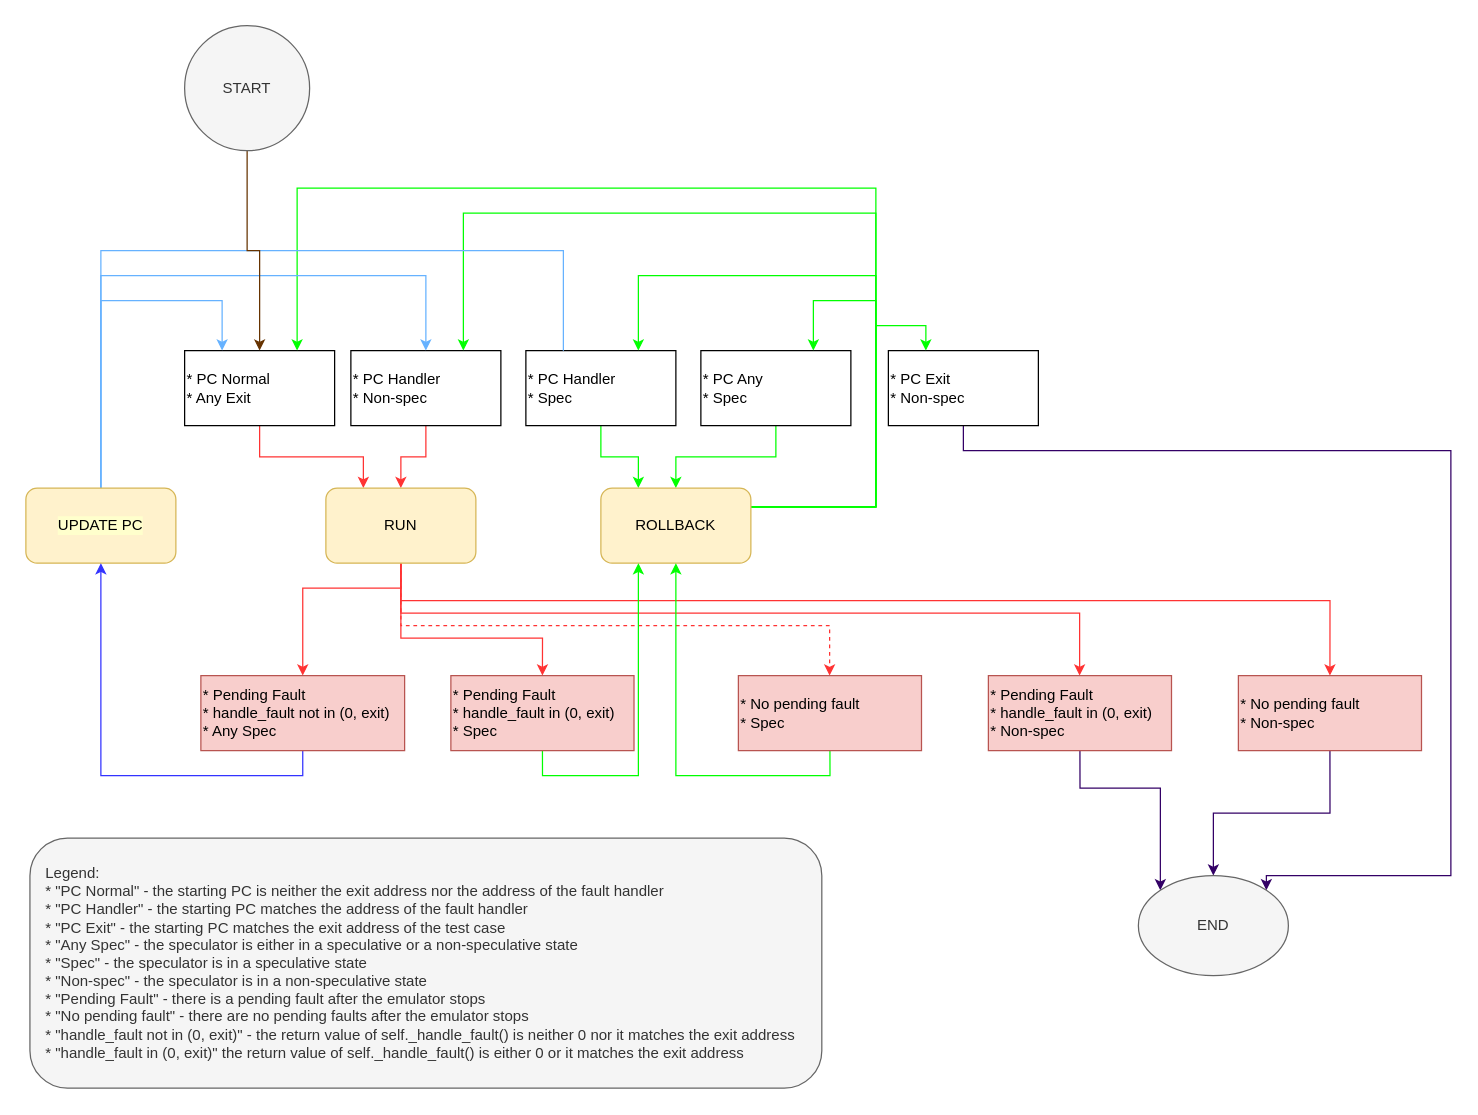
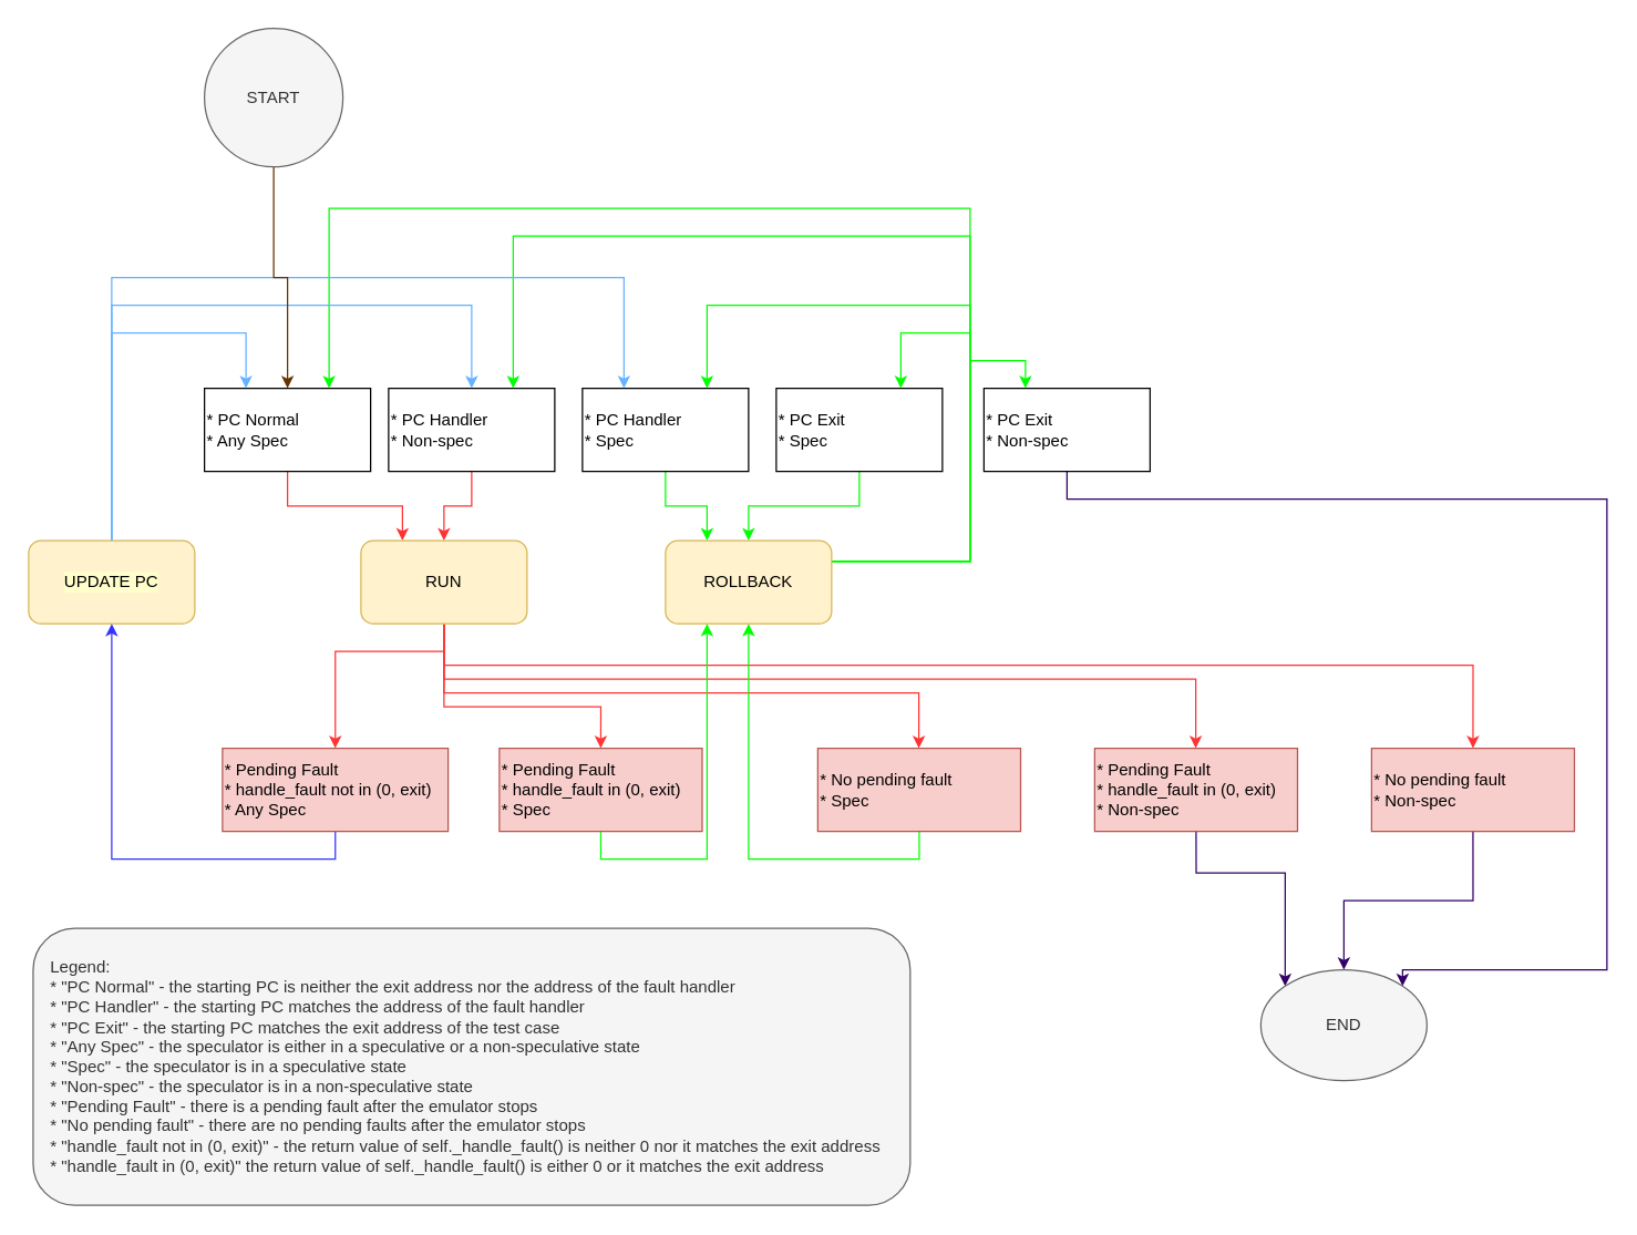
  <mxCell id="0" />
  <mxCell id="1" parent="0" />
  <mxCell id="2" style="edgeStyle=orthogonalEdgeStyle;rounded=0;orthogonalLoop=1;jettySize=auto;html=1;exitX=0.5;exitY=1;exitDx=0;exitDy=0;entryX=0.25;entryY=0;entryDx=0;entryDy=0;strokeColor=#FF3333;" edge="1" parent="1" source="3" target="17"><mxGeometry relative="1" as="geometry" /></mxCell>
- <mxCell id="3" value="* PC Normal&lt;br&gt;* Any Exit" style="rounded=0;whiteSpace=wrap;html=1;align=left;" vertex="1" parent="1"><mxGeometry x="147" y="280" width="120" height="60" as="geometry" /></mxCell>
+ <mxCell id="3" value="* PC Normal&lt;br&gt;* Any Spec" style="rounded=0;whiteSpace=wrap;html=1;align=left;" vertex="1" parent="1"><mxGeometry x="147" y="280" width="120" height="60" as="geometry" /></mxCell>
  <mxCell id="4" style="edgeStyle=orthogonalEdgeStyle;rounded=0;orthogonalLoop=1;jettySize=auto;html=1;exitX=0.5;exitY=1;exitDx=0;exitDy=0;entryX=0.5;entryY=0;entryDx=0;entryDy=0;strokeColor=#00FF00;" edge="1" parent="1" source="5" target="23"><mxGeometry relative="1" as="geometry" /></mxCell>
- <mxCell id="5" value="* PC Any&lt;br&gt;* Spec" style="rounded=0;whiteSpace=wrap;html=1;align=left;" vertex="1" parent="1"><mxGeometry x="560" y="280" width="120" height="60" as="geometry" /></mxCell>
+ <mxCell id="5" value="* PC Exit&lt;br&gt;* Spec" style="rounded=0;whiteSpace=wrap;html=1;align=left;" vertex="1" parent="1"><mxGeometry x="560" y="280" width="120" height="60" as="geometry" /></mxCell>
  <mxCell id="6" style="edgeStyle=orthogonalEdgeStyle;rounded=0;orthogonalLoop=1;jettySize=auto;html=1;exitX=0.5;exitY=1;exitDx=0;exitDy=0;entryX=1;entryY=0;entryDx=0;entryDy=0;strokeColor=#330066;" edge="1" parent="1" source="7" target="38"><mxGeometry relative="1" as="geometry"><Array as="points"><mxPoint x="770" y="360" /><mxPoint x="1160" y="360" /><mxPoint x="1160" y="700" /><mxPoint x="1012" y="700" /></Array></mxGeometry></mxCell>
  <mxCell id="7" value="* PC Exit&lt;br&gt;* Non-spec" style="rounded=0;whiteSpace=wrap;html=1;align=left;" vertex="1" parent="1"><mxGeometry x="710" y="280" width="120" height="60" as="geometry" /></mxCell>
  <mxCell id="8" style="edgeStyle=orthogonalEdgeStyle;rounded=0;orthogonalLoop=1;jettySize=auto;html=1;exitX=0.5;exitY=1;exitDx=0;exitDy=0;entryX=0.25;entryY=0;entryDx=0;entryDy=0;strokeColor=#00FF00;" edge="1" parent="1" source="9" target="23"><mxGeometry relative="1" as="geometry" /></mxCell>
  <mxCell id="9" value="* PC Handler&lt;br&gt;* Spec" style="rounded=0;whiteSpace=wrap;html=1;align=left;" vertex="1" parent="1"><mxGeometry x="420" y="280" width="120" height="60" as="geometry" /></mxCell>
  <mxCell id="10" style="edgeStyle=orthogonalEdgeStyle;rounded=0;orthogonalLoop=1;jettySize=auto;html=1;exitX=0.5;exitY=1;exitDx=0;exitDy=0;entryX=0.5;entryY=0;entryDx=0;entryDy=0;strokeColor=#FF3333;" edge="1" parent="1" source="11" target="17"><mxGeometry relative="1" as="geometry" /></mxCell>
  <mxCell id="11" value="* PC Handler&lt;br&gt;* Non-spec" style="rounded=0;whiteSpace=wrap;html=1;align=left;" vertex="1" parent="1"><mxGeometry x="280" y="280" width="120" height="60" as="geometry" /></mxCell>
  <mxCell id="12" style="edgeStyle=orthogonalEdgeStyle;rounded=0;orthogonalLoop=1;jettySize=auto;html=1;exitX=0.5;exitY=1;exitDx=0;exitDy=0;entryX=0.5;entryY=0;entryDx=0;entryDy=0;strokeColor=#FF3333;" edge="1" parent="1" source="17" target="29"><mxGeometry relative="1" as="geometry"><Array as="points"><mxPoint x="320" y="470" /><mxPoint x="242" y="470" /></Array></mxGeometry></mxCell>
  <mxCell id="13" style="edgeStyle=orthogonalEdgeStyle;rounded=0;orthogonalLoop=1;jettySize=auto;html=1;exitX=0.5;exitY=1;exitDx=0;exitDy=0;entryX=0.5;entryY=0;entryDx=0;entryDy=0;strokeColor=#FF3333;" edge="1" parent="1" source="17" target="31"><mxGeometry relative="1" as="geometry"><Array as="points"><mxPoint x="320" y="510" /><mxPoint x="433" y="510" /></Array></mxGeometry></mxCell>
  <mxCell id="14" style="edgeStyle=orthogonalEdgeStyle;rounded=0;orthogonalLoop=1;jettySize=auto;html=1;exitX=0.5;exitY=1;exitDx=0;exitDy=0;strokeColor=#FF3333;" edge="1" parent="1" source="17" target="33"><mxGeometry relative="1" as="geometry"><Array as="points"><mxPoint x="320" y="490" /><mxPoint x="863" y="490" /></Array></mxGeometry></mxCell>
- <mxCell id="15" style="edgeStyle=orthogonalEdgeStyle;rounded=0;orthogonalLoop=1;jettySize=auto;html=1;exitX=0.5;exitY=1;exitDx=0;exitDy=0;strokeColor=#FF3333;dashed=1;" edge="1" parent="1" source="17" target="37"><mxGeometry relative="1" as="geometry"><Array as="points"><mxPoint x="320" y="500" /><mxPoint x="663" y="500" /></Array></mxGeometry></mxCell>
+ <mxCell id="15" style="edgeStyle=orthogonalEdgeStyle;rounded=0;orthogonalLoop=1;jettySize=auto;html=1;exitX=0.5;exitY=1;exitDx=0;exitDy=0;strokeColor=#FF3333;" edge="1" parent="1" source="17" target="37"><mxGeometry relative="1" as="geometry"><Array as="points"><mxPoint x="320" y="500" /><mxPoint x="663" y="500" /></Array></mxGeometry></mxCell>
  <mxCell id="16" style="edgeStyle=orthogonalEdgeStyle;rounded=0;orthogonalLoop=1;jettySize=auto;html=1;exitX=0.5;exitY=1;exitDx=0;exitDy=0;entryX=0.5;entryY=0;entryDx=0;entryDy=0;strokeColor=#FF3333;" edge="1" parent="1" source="17" target="35"><mxGeometry relative="1" as="geometry"><Array as="points"><mxPoint x="320" y="480" /><mxPoint x="1063" y="480" /></Array></mxGeometry></mxCell>
  <mxCell id="17" value="RUN" style="rounded=1;whiteSpace=wrap;html=1;fillColor=#fff2cc;strokeColor=#d6b656;" vertex="1" parent="1"><mxGeometry x="260" y="390" width="120" height="60" as="geometry" /></mxCell>
  <mxCell id="18" style="edgeStyle=orthogonalEdgeStyle;rounded=0;orthogonalLoop=1;jettySize=auto;html=1;exitX=1;exitY=0.25;exitDx=0;exitDy=0;entryX=0.25;entryY=0;entryDx=0;entryDy=0;strokeColor=#00FF00;" edge="1" parent="1" source="23" target="7"><mxGeometry relative="1" as="geometry"><Array as="points"><mxPoint x="700" y="405" /><mxPoint x="700" y="260" /><mxPoint x="740" y="260" /></Array></mxGeometry></mxCell>
  <mxCell id="19" style="edgeStyle=orthogonalEdgeStyle;rounded=0;orthogonalLoop=1;jettySize=auto;html=1;exitX=1;exitY=0.25;exitDx=0;exitDy=0;entryX=0.75;entryY=0;entryDx=0;entryDy=0;strokeColor=#00FF00;" edge="1" parent="1" source="23" target="5"><mxGeometry relative="1" as="geometry"><Array as="points"><mxPoint x="700" y="405" /><mxPoint x="700" y="240" /><mxPoint x="650" y="240" /></Array></mxGeometry></mxCell>
  <mxCell id="20" style="edgeStyle=orthogonalEdgeStyle;rounded=0;orthogonalLoop=1;jettySize=auto;html=1;exitX=1;exitY=0.25;exitDx=0;exitDy=0;entryX=0.75;entryY=0;entryDx=0;entryDy=0;strokeColor=#00FF00;" edge="1" parent="1" source="23" target="9"><mxGeometry relative="1" as="geometry"><Array as="points"><mxPoint x="700" y="405" /><mxPoint x="700" y="220" /><mxPoint x="510" y="220" /></Array></mxGeometry></mxCell>
  <mxCell id="21" style="edgeStyle=orthogonalEdgeStyle;rounded=0;orthogonalLoop=1;jettySize=auto;html=1;exitX=1;exitY=0.25;exitDx=0;exitDy=0;entryX=0.75;entryY=0;entryDx=0;entryDy=0;strokeColor=#00FF00;" edge="1" parent="1" source="23" target="11"><mxGeometry relative="1" as="geometry"><Array as="points"><mxPoint x="700" y="405" /><mxPoint x="700" y="170" /><mxPoint x="370" y="170" /></Array></mxGeometry></mxCell>
  <mxCell id="22" style="edgeStyle=orthogonalEdgeStyle;rounded=0;orthogonalLoop=1;jettySize=auto;html=1;exitX=1;exitY=0.25;exitDx=0;exitDy=0;entryX=0.75;entryY=0;entryDx=0;entryDy=0;strokeColor=#00FF00;" edge="1" parent="1" source="23" target="3"><mxGeometry relative="1" as="geometry"><Array as="points"><mxPoint x="700" y="405" /><mxPoint x="700" y="150" /><mxPoint x="237" y="150" /></Array></mxGeometry></mxCell>
  <mxCell id="23" value="ROLLBACK" style="rounded=1;whiteSpace=wrap;html=1;fillColor=#fff2cc;strokeColor=#d6b656;" vertex="1" parent="1"><mxGeometry x="480" y="390" width="120" height="60" as="geometry" /></mxCell>
- <mxCell id="24" style="edgeStyle=orthogonalEdgeStyle;rounded=0;orthogonalLoop=1;jettySize=auto;html=1;exitX=0.5;exitY=0;exitDx=0;exitDy=0;entryX=0.25;entryY=0;entryDx=0;entryDy=0;strokeColor=#66B2FF;endArrow=none;" edge="1" parent="1" source="27" target="9"><mxGeometry relative="1" as="geometry"><Array as="points"><mxPoint x="80" y="200" /><mxPoint x="450" y="200" /></Array></mxGeometry></mxCell>
+ <mxCell id="24" style="edgeStyle=orthogonalEdgeStyle;rounded=0;orthogonalLoop=1;jettySize=auto;html=1;exitX=0.5;exitY=0;exitDx=0;exitDy=0;entryX=0.25;entryY=0;entryDx=0;entryDy=0;strokeColor=#66B2FF;" edge="1" parent="1" source="27" target="9"><mxGeometry relative="1" as="geometry"><Array as="points"><mxPoint x="80" y="200" /><mxPoint x="450" y="200" /></Array></mxGeometry></mxCell>
  <mxCell id="25" style="edgeStyle=orthogonalEdgeStyle;rounded=0;orthogonalLoop=1;jettySize=auto;html=1;exitX=0.5;exitY=0;exitDx=0;exitDy=0;entryX=0.5;entryY=0;entryDx=0;entryDy=0;strokeColor=#66B2FF;" edge="1" parent="1" source="27" target="11"><mxGeometry relative="1" as="geometry"><Array as="points"><mxPoint x="80" y="220" /><mxPoint x="340" y="220" /></Array></mxGeometry></mxCell>
  <mxCell id="26" style="edgeStyle=orthogonalEdgeStyle;rounded=0;orthogonalLoop=1;jettySize=auto;html=1;exitX=0.5;exitY=0;exitDx=0;exitDy=0;entryX=0.25;entryY=0;entryDx=0;entryDy=0;strokeColor=#66B2FF;" edge="1" parent="1" source="27" target="3"><mxGeometry relative="1" as="geometry"><Array as="points"><mxPoint x="80" y="240" /><mxPoint x="177" y="240" /></Array></mxGeometry></mxCell>
  <mxCell id="27" value="UPDATE PC" style="rounded=1;whiteSpace=wrap;html=1;labelBackgroundColor=#FFFFCC;fillColor=#fff2cc;strokeColor=#d6b656;" vertex="1" parent="1"><mxGeometry x="20" y="390" width="120" height="60" as="geometry" /></mxCell>
  <mxCell id="28" style="edgeStyle=orthogonalEdgeStyle;rounded=0;orthogonalLoop=1;jettySize=auto;html=1;exitX=0.5;exitY=1;exitDx=0;exitDy=0;entryX=0.5;entryY=1;entryDx=0;entryDy=0;strokeColor=#3333FF;" edge="1" parent="1" source="29" target="27"><mxGeometry relative="1" as="geometry" /></mxCell>
  <mxCell id="29" value="* Pending Fault&lt;br&gt;* handle_fault not in (0, exit)&lt;br&gt;* Any Spec" style="rounded=0;whiteSpace=wrap;html=1;align=left;fillColor=#f8cecc;strokeColor=#b85450;" vertex="1" parent="1"><mxGeometry x="160" y="540" width="163" height="60" as="geometry" /></mxCell>
  <mxCell id="30" style="edgeStyle=orthogonalEdgeStyle;rounded=0;orthogonalLoop=1;jettySize=auto;html=1;exitX=0.5;exitY=1;exitDx=0;exitDy=0;entryX=0.25;entryY=1;entryDx=0;entryDy=0;strokeColor=#00FF00;" edge="1" parent="1" source="31" target="23"><mxGeometry relative="1" as="geometry"><Array as="points"><mxPoint x="433" y="620" /><mxPoint x="510" y="620" /></Array></mxGeometry></mxCell>
  <mxCell id="31" value="* Pending Fault&lt;br&gt;* handle_fault in (0, exit)&lt;br&gt;* Spec" style="rounded=0;whiteSpace=wrap;html=1;align=left;fillColor=#f8cecc;strokeColor=#b85450;" vertex="1" parent="1"><mxGeometry x="360" y="540" width="146.5" height="60" as="geometry" /></mxCell>
  <mxCell id="32" style="edgeStyle=orthogonalEdgeStyle;rounded=0;orthogonalLoop=1;jettySize=auto;html=1;exitX=0.5;exitY=1;exitDx=0;exitDy=0;entryX=0;entryY=0;entryDx=0;entryDy=0;strokeColor=#330066;" edge="1" parent="1" source="33" target="38"><mxGeometry relative="1" as="geometry"><Array as="points"><mxPoint x="863" y="630" /><mxPoint x="928" y="630" /></Array></mxGeometry></mxCell>
  <mxCell id="33" value="* Pending Fault&lt;br&gt;* handle_fault in (0, exit)&lt;br&gt;* Non-spec" style="rounded=0;whiteSpace=wrap;html=1;align=left;fillColor=#f8cecc;strokeColor=#b85450;" vertex="1" parent="1"><mxGeometry x="790" y="540" width="146.5" height="60" as="geometry" /></mxCell>
  <mxCell id="34" style="edgeStyle=orthogonalEdgeStyle;rounded=0;orthogonalLoop=1;jettySize=auto;html=1;exitX=0.5;exitY=1;exitDx=0;exitDy=0;entryX=0.5;entryY=0;entryDx=0;entryDy=0;strokeColor=#330066;" edge="1" parent="1" source="35" target="38"><mxGeometry relative="1" as="geometry" /></mxCell>
  <mxCell id="35" value="* No pending fault&lt;br&gt;* Non-spec" style="rounded=0;whiteSpace=wrap;html=1;align=left;fillColor=#f8cecc;strokeColor=#b85450;" vertex="1" parent="1"><mxGeometry x="990" y="540" width="146.5" height="60" as="geometry" /></mxCell>
  <mxCell id="36" style="edgeStyle=orthogonalEdgeStyle;rounded=0;orthogonalLoop=1;jettySize=auto;html=1;exitX=0.5;exitY=1;exitDx=0;exitDy=0;entryX=0.5;entryY=1;entryDx=0;entryDy=0;strokeColor=#00FF00;" edge="1" parent="1" source="37" target="23"><mxGeometry relative="1" as="geometry"><Array as="points"><mxPoint x="663" y="620" /><mxPoint x="540" y="620" /></Array></mxGeometry></mxCell>
  <mxCell id="37" value="* No pending fault&lt;br&gt;* Spec" style="rounded=0;whiteSpace=wrap;html=1;align=left;fillColor=#f8cecc;strokeColor=#b85450;" vertex="1" parent="1"><mxGeometry x="590" y="540" width="146.5" height="60" as="geometry" /></mxCell>
  <mxCell id="38" value="END" style="ellipse;whiteSpace=wrap;html=1;strokeColor=#666666;fillColor=#f5f5f5;fontColor=#333333;" vertex="1" parent="1"><mxGeometry x="910" y="700" width="120" height="80" as="geometry" /></mxCell>
  <mxCell id="39" style="edgeStyle=orthogonalEdgeStyle;rounded=0;orthogonalLoop=1;jettySize=auto;html=1;exitX=0.5;exitY=1;exitDx=0;exitDy=0;entryX=0.5;entryY=0;entryDx=0;entryDy=0;strokeColor=#663300;" edge="1" parent="1" source="40" target="3"><mxGeometry relative="1" as="geometry" /></mxCell>
  <mxCell id="40" value="START" style="ellipse;whiteSpace=wrap;html=1;strokeColor=#666666;fillColor=#f5f5f5;fontColor=#333333;" vertex="1" parent="1"><mxGeometry x="147" y="20" width="100" height="100" as="geometry" /></mxCell>
  <mxCell id="41" value="Legend:&lt;br&gt;* &quot;PC Normal&quot; - the starting PC is neither the exit address nor the address of the fault handler&lt;br&gt;* &quot;PC Handler&quot; - the starting PC matches the address of the fault handler&lt;br&gt;* &quot;PC Exit&quot; - the starting PC matches the exit address of the test case&lt;br&gt;* &quot;Any Spec&quot; - the speculator is either in a speculative or a non-speculative state&lt;br&gt;* &quot;Spec&quot; - the speculator is in a speculative state&lt;br&gt;* &quot;Non-spec&quot; - the speculator is in a non-speculative state&lt;br&gt;* &quot;Pending Fault&quot; - there is a pending fault after the emulator stops&lt;br&gt;* &quot;No pending fault&quot; - there are no pending faults after the emulator stops&lt;br&gt;* &quot;handle_fault not in (0, exit)&quot; - the return value of self._handle_fault() is neither 0 nor it matches the exit address&lt;br&gt;* &quot;handle_fault in (0, exit)&quot; the return value of self._handle_fault() is either 0 or it matches the exit address" style="rounded=1;whiteSpace=wrap;html=1;labelBackgroundColor=none;strokeColor=#666666;align=left;fillColor=#f5f5f5;fontColor=#333333;spacingLeft=11;" vertex="1" parent="1"><mxGeometry x="23.25" y="670" width="633.5" height="200" as="geometry" /></mxCell>
